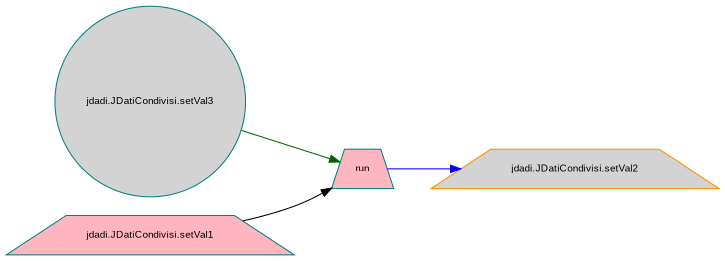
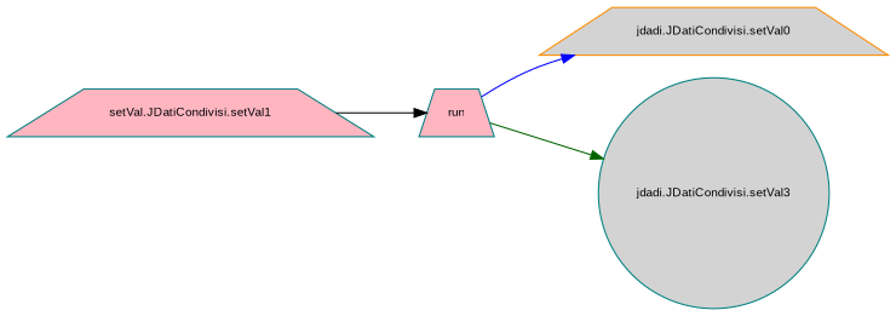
  digraph {
    fontname="Liberation Sans"
    rankdir=LR
    node [color=teal fillcolor=lightpink fontname="Liberation Sans" fontsize=10 shape=trapezium style=filled]
    edge [fontname="Liberation Sans" fontsize=10 labelfontname=Helvetica labelfontsize=10 style=solid]
    n1 [fontcolor=black height=0.2 label=run width=0.4]
-   n2 [color=darkorange fillcolor=lightgrey height=0.2 label="jdadi.JDatiCondivisi.setVal2" width=0.4]
+   n2 [color=darkorange fillcolor=lightgrey height=0.2 label="jdadi.JDatiCondivisi.setVal0" width=0.4]
    n3 [fillcolor=lightgrey height=0.2 label="jdadi.JDatiCondivisi.setVal3" shape=circle width=0.4]
-   n4 [height=0.2 label="jdadi.JDatiCondivisi.setVal1" width=0.4]
+   n4 [height=0.2 label="setVal.JDatiCondivisi.setVal1" width=0.4]
    n1 -> n2 [color=blue]
-   n3 -> n1 [color=darkgreen]
+   n1 -> n3 [color=darkgreen]
    n4 -> n1 [color=black]
  }
